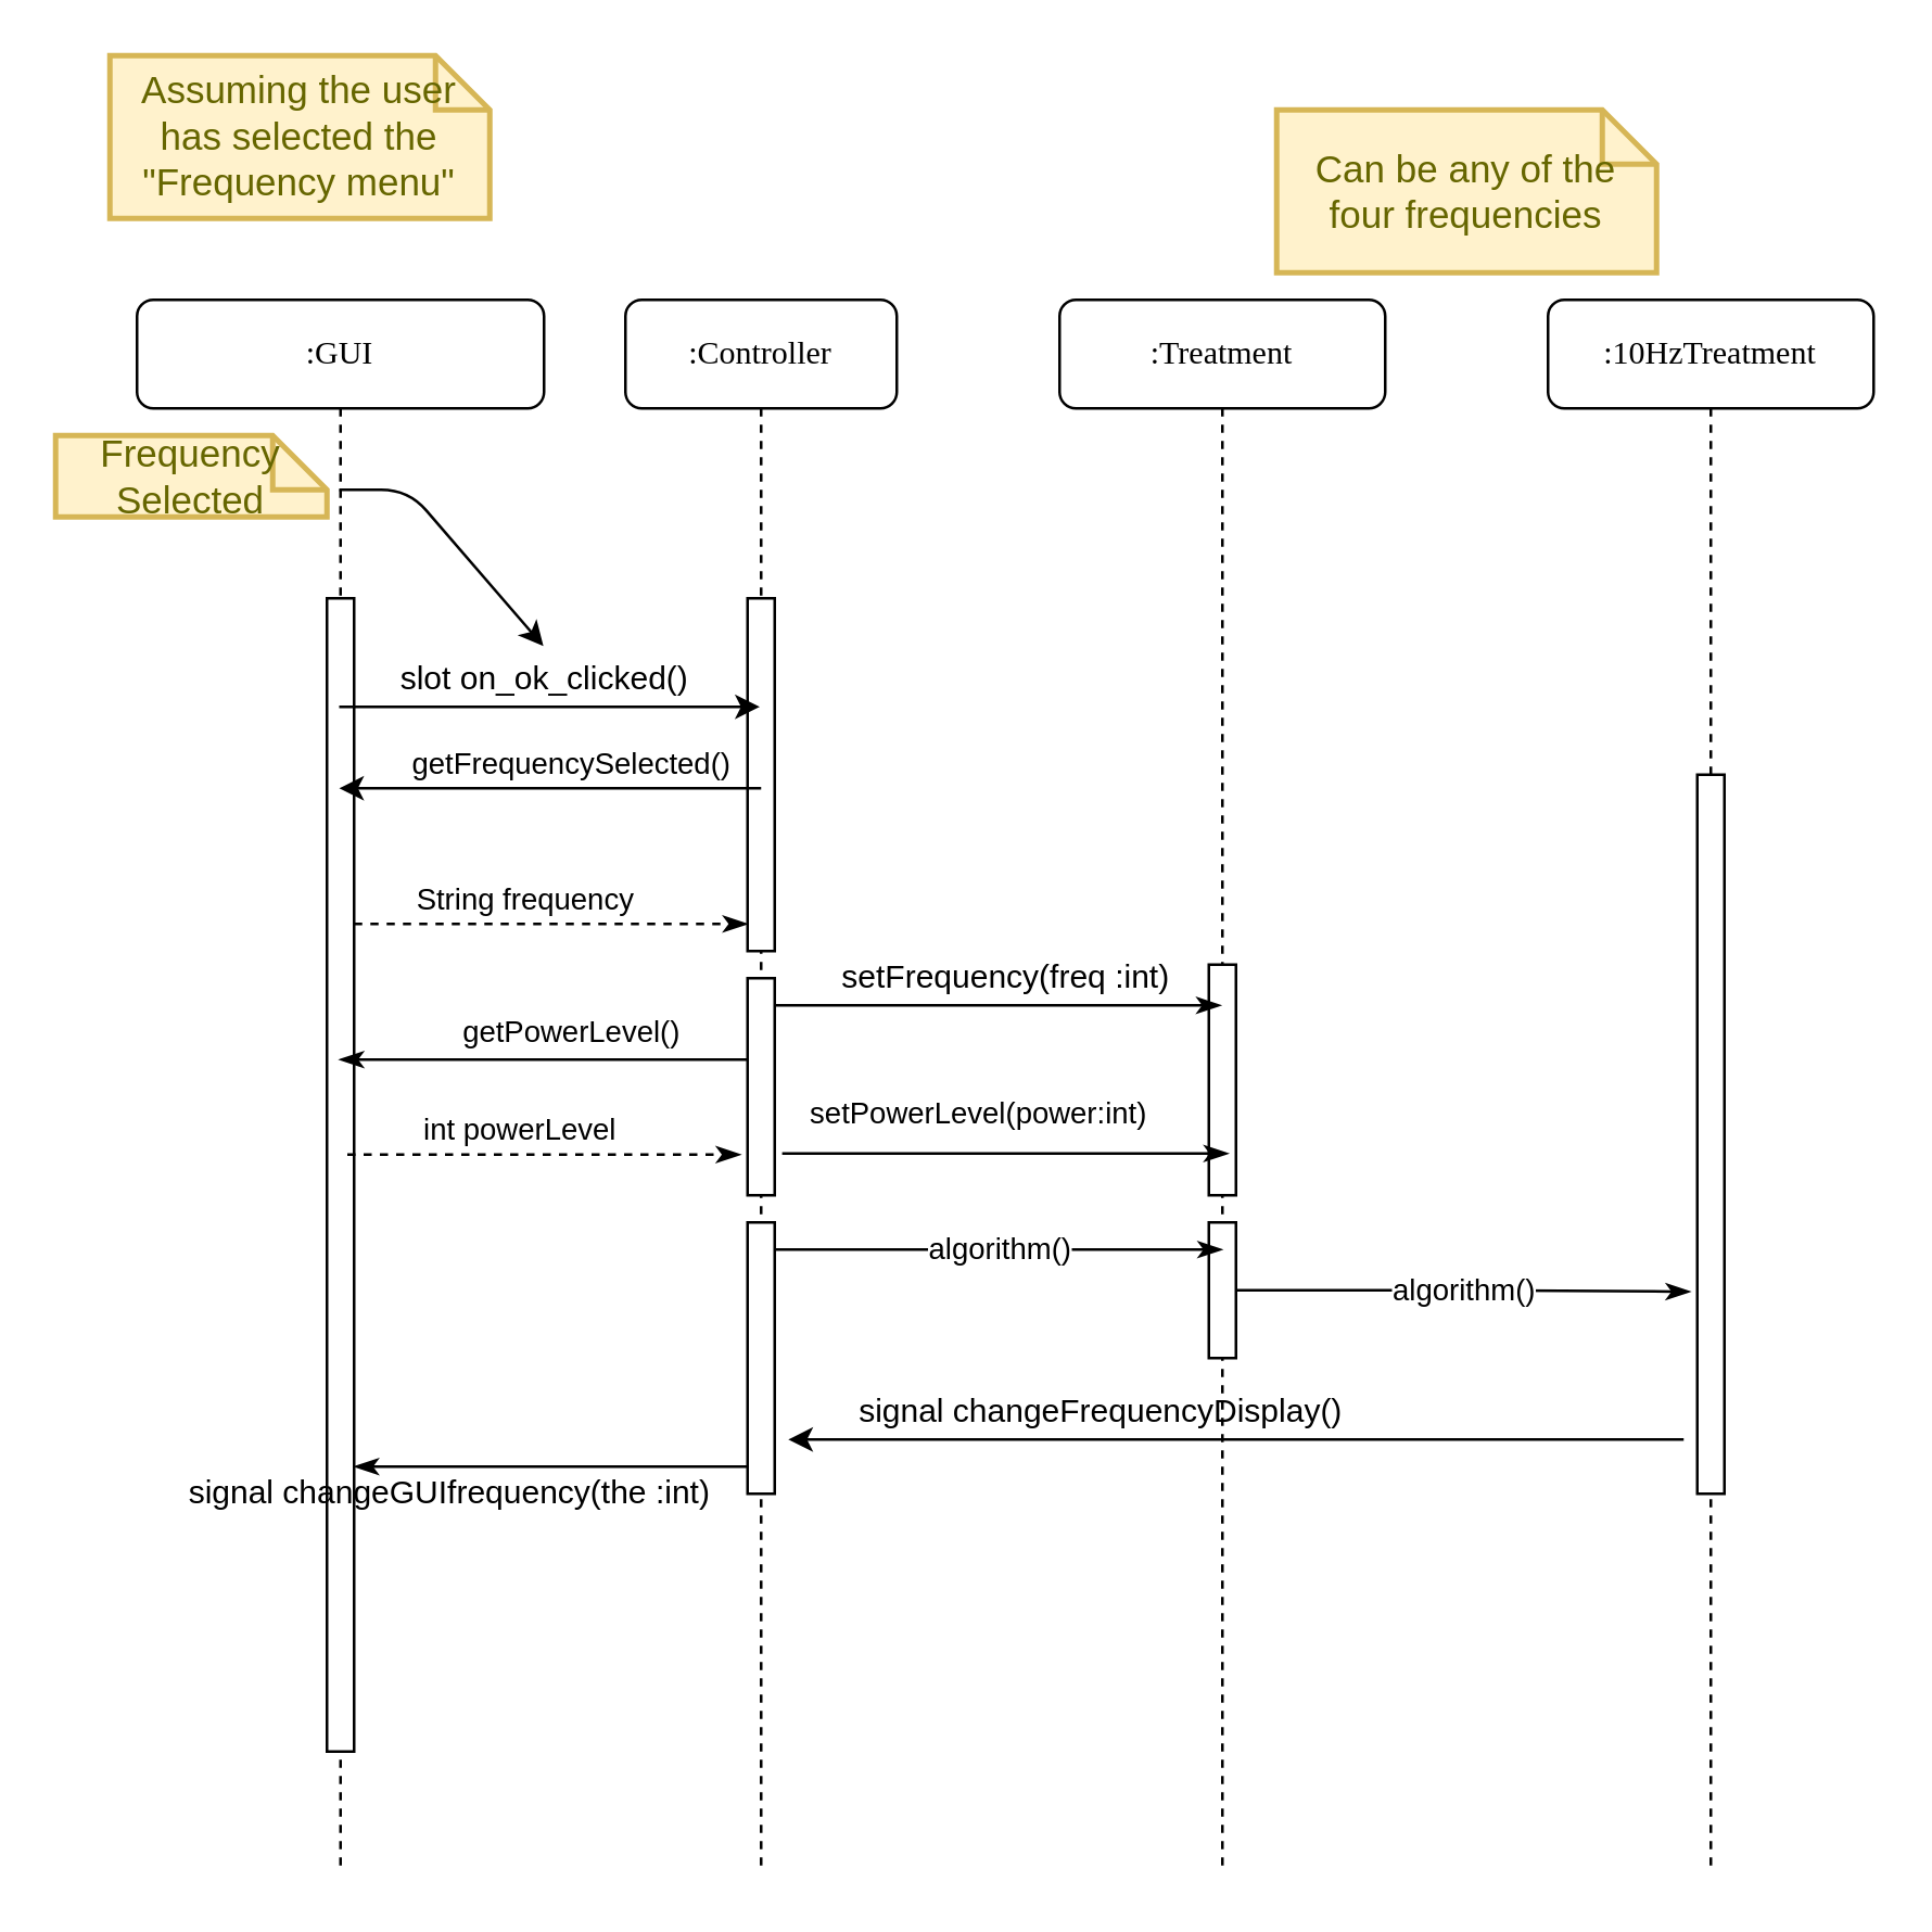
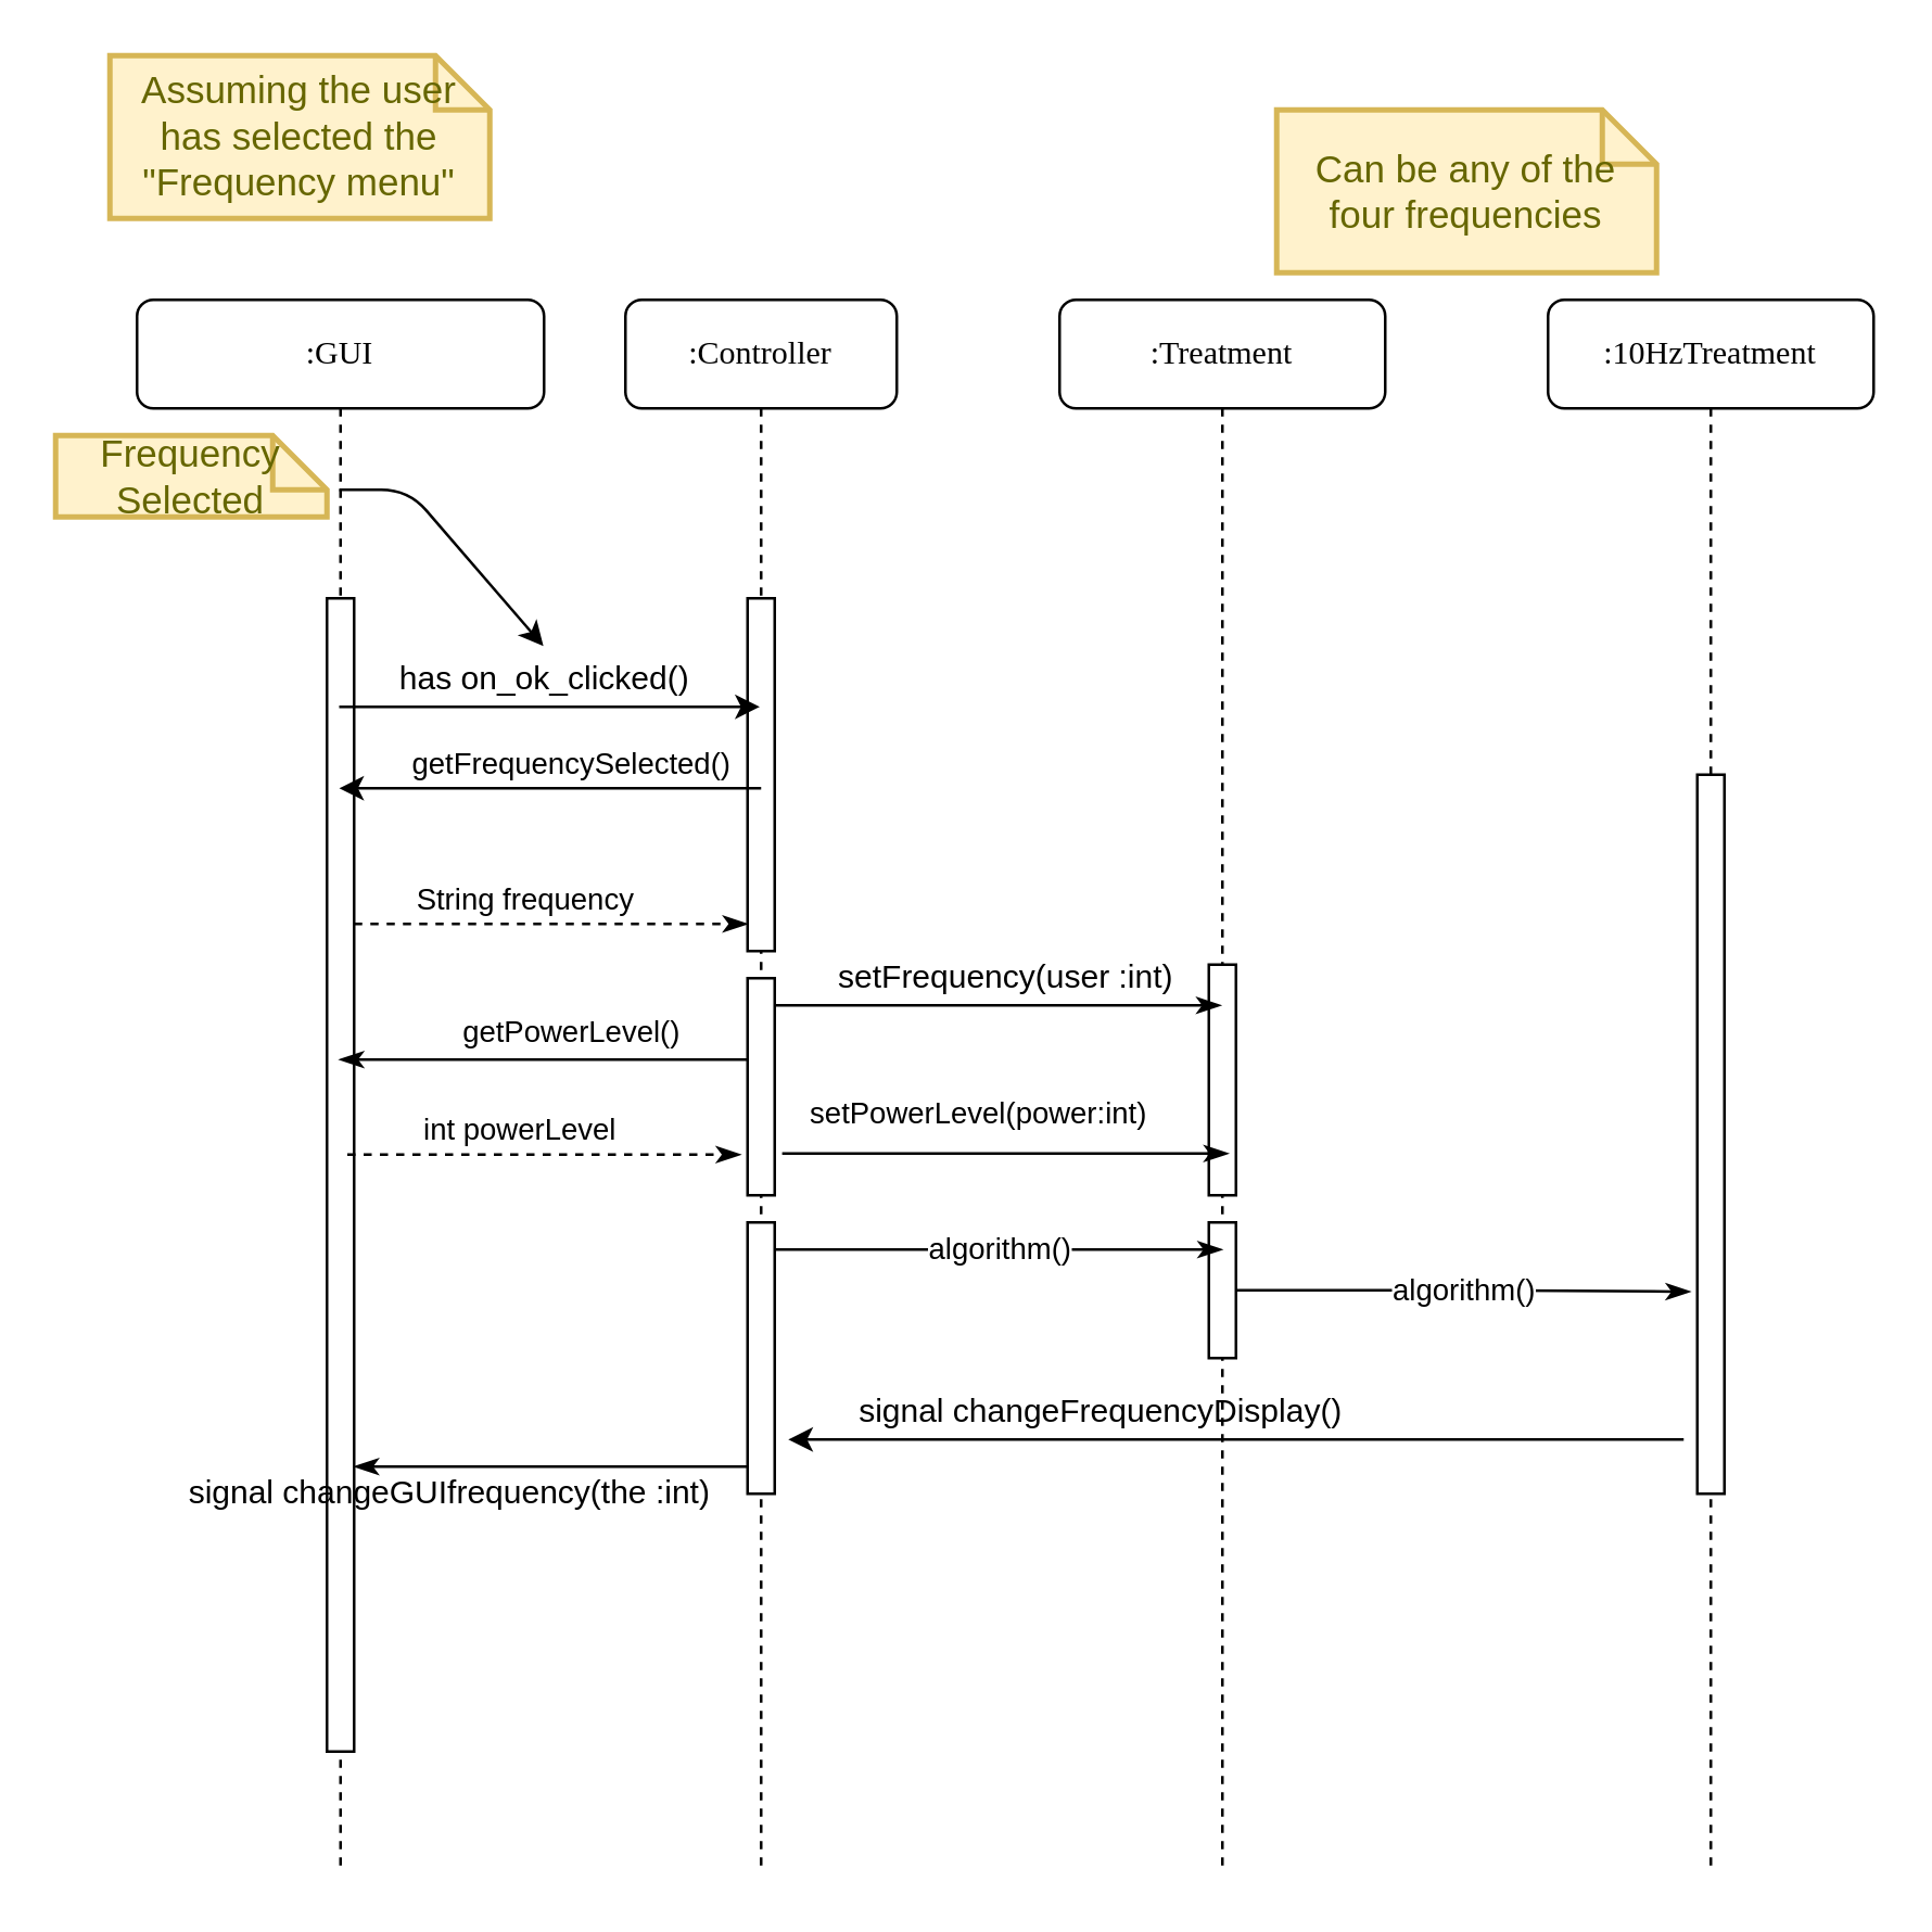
  <mxCell id="0" />
  <mxCell id="1" parent="0" />
  <mxCell id="2" value=":Controller" style="shape=umlLifeline;perimeter=lifelinePerimeter;whiteSpace=wrap;html=1;container=1;collapsible=0;recursiveResize=0;outlineConnect=0;rounded=1;shadow=0;comic=0;labelBackgroundColor=none;strokeWidth=1;fontFamily=Verdana;fontSize=12;align=center;" parent="1" vertex="1"><mxGeometry x="230" y="110" width="100" height="580" as="geometry" /></mxCell>
  <mxCell id="3" value="" style="html=1;points=[];perimeter=orthogonalPerimeter;rounded=0;shadow=0;comic=0;labelBackgroundColor=none;strokeWidth=1;fontFamily=Verdana;fontSize=12;align=center;" parent="2" vertex="1"><mxGeometry x="45" y="110" width="10" height="130" as="geometry" /></mxCell>
  <mxCell id="4" value="" style="html=1;points=[];perimeter=orthogonalPerimeter;rounded=0;shadow=0;comic=0;labelBackgroundColor=none;strokeWidth=1;fontFamily=Verdana;fontSize=12;align=center;" parent="2" vertex="1"><mxGeometry x="45" y="340" width="10" height="100" as="geometry" /></mxCell>
  <mxCell id="5" value="" style="html=1;points=[];perimeter=orthogonalPerimeter;rounded=0;shadow=0;comic=0;labelBackgroundColor=none;strokeWidth=1;fontFamily=Verdana;fontSize=12;align=center;" vertex="1" parent="2"><mxGeometry x="45" y="250" width="10" height="80" as="geometry" /></mxCell>
  <mxCell id="6" value=":10HzTreatment" style="shape=umlLifeline;perimeter=lifelinePerimeter;whiteSpace=wrap;html=1;container=1;collapsible=0;recursiveResize=0;outlineConnect=0;rounded=1;shadow=0;comic=0;labelBackgroundColor=none;strokeWidth=1;fontFamily=Verdana;fontSize=12;align=center;" parent="1" vertex="1"><mxGeometry x="570" y="110" width="120" height="580" as="geometry" /></mxCell>
  <mxCell id="7" value="" style="html=1;points=[];perimeter=orthogonalPerimeter;rounded=0;shadow=0;comic=0;labelBackgroundColor=none;strokeWidth=1;fontFamily=Verdana;fontSize=12;align=center;" parent="6" vertex="1"><mxGeometry x="55" y="175" width="10" height="265" as="geometry" /></mxCell>
  <mxCell id="8" value=":Treatment" style="shape=umlLifeline;perimeter=lifelinePerimeter;whiteSpace=wrap;html=1;container=1;collapsible=0;recursiveResize=0;outlineConnect=0;rounded=1;shadow=0;comic=0;labelBackgroundColor=none;strokeWidth=1;fontFamily=Verdana;fontSize=12;align=center;" parent="1" vertex="1"><mxGeometry x="390" y="110" width="120" height="580" as="geometry" /></mxCell>
  <mxCell id="9" value="" style="html=1;points=[];perimeter=orthogonalPerimeter;rounded=0;shadow=0;comic=0;labelBackgroundColor=none;strokeWidth=1;fontFamily=Verdana;fontSize=12;align=center;" parent="8" vertex="1"><mxGeometry x="55" y="245" width="10" height="85" as="geometry" /></mxCell>
  <mxCell id="10" value="" style="html=1;points=[];perimeter=orthogonalPerimeter;rounded=0;shadow=0;comic=0;labelBackgroundColor=none;strokeWidth=1;fontFamily=Verdana;fontSize=12;align=center;" vertex="1" parent="8"><mxGeometry x="55" y="340" width="10" height="50" as="geometry" /></mxCell>
  <mxCell id="11" value=":GUI" style="shape=umlLifeline;perimeter=lifelinePerimeter;whiteSpace=wrap;html=1;container=1;collapsible=0;recursiveResize=0;outlineConnect=0;rounded=1;shadow=0;comic=0;labelBackgroundColor=none;strokeWidth=1;fontFamily=Verdana;fontSize=12;align=center;" parent="1" vertex="1"><mxGeometry x="50" y="110" width="150" height="580" as="geometry" /></mxCell>
  <mxCell id="12" value="" style="html=1;points=[];perimeter=orthogonalPerimeter;rounded=0;shadow=0;comic=0;labelBackgroundColor=none;strokeWidth=1;fontFamily=Verdana;fontSize=12;align=center;" parent="11" vertex="1"><mxGeometry x="70" y="110" width="10" height="425" as="geometry" /></mxCell>
  <mxCell id="13" value="Assuming the user has selected the &quot;Frequency menu&quot;" style="shape=note;strokeWidth=2;fontSize=14;size=20;whiteSpace=wrap;html=1;fillColor=#fff2cc;strokeColor=#d6b656;fontColor=#666600;" parent="1" vertex="1"><mxGeometry x="40" y="20" width="140" height="60" as="geometry" /></mxCell>
- <mxCell id="14" value="slot on_ok_clicked()" style="text;html=1;align=center;verticalAlign=middle;resizable=0;points=[];autosize=1;" parent="1" vertex="1"><mxGeometry x="140" y="240" width="120" height="20" as="geometry" /></mxCell>
+ <mxCell id="14" value="has on_ok_clicked()" style="text;html=1;align=center;verticalAlign=middle;resizable=0;points=[];autosize=1;" parent="1" vertex="1"><mxGeometry x="140" y="240" width="120" height="20" as="geometry" /></mxCell>
  <mxCell id="15" value="" style="endArrow=classic;html=1;" parent="1" source="11" target="2" edge="1"><mxGeometry width="50" height="50" relative="1" as="geometry"><mxPoint x="130" y="280" as="sourcePoint" /><mxPoint x="180" y="230" as="targetPoint" /><Array as="points"><mxPoint x="220" y="260" /></Array></mxGeometry></mxCell>
  <mxCell id="16" value="" style="endArrow=classic;html=1;entryX=0.498;entryY=-0.119;entryDx=0;entryDy=0;entryPerimeter=0;" parent="1" source="11" target="14" edge="1"><mxGeometry width="50" height="50" relative="1" as="geometry"><mxPoint x="70" y="220" as="sourcePoint" /><mxPoint x="120" y="170" as="targetPoint" /><Array as="points"><mxPoint x="150" y="180" /></Array></mxGeometry></mxCell>
  <mxCell id="17" value="Frequency Selected" style="shape=note;strokeWidth=2;fontSize=14;size=20;whiteSpace=wrap;html=1;fillColor=#fff2cc;strokeColor=#d6b656;fontColor=#666600;" parent="1" vertex="1"><mxGeometry x="20" y="160" width="100" height="30" as="geometry" /></mxCell>
  <mxCell id="18" value="" style="endArrow=classic;html=1;" parent="1" target="11" edge="1"><mxGeometry width="50" height="50" relative="1" as="geometry"><mxPoint x="280" y="290" as="sourcePoint" /><mxPoint x="430" y="290" as="targetPoint" /></mxGeometry></mxCell>
  <mxCell id="19" value="getFrequencySelected()" style="edgeLabel;html=1;align=center;verticalAlign=middle;resizable=0;points=[];" vertex="1" connectable="0" parent="18"><mxGeometry x="-0.241" y="-3" relative="1" as="geometry"><mxPoint x="-11.14" y="-7" as="offset" /></mxGeometry></mxCell>
  <mxCell id="20" value="Can be any of the four frequencies" style="shape=note;strokeWidth=2;fontSize=14;size=20;whiteSpace=wrap;html=1;fillColor=#fff2cc;strokeColor=#d6b656;fontColor=#666600;" parent="1" vertex="1"><mxGeometry x="470" y="40" width="140" height="60" as="geometry" /></mxCell>
- <mxCell id="21" value="setFrequency(freq :int)" style="text;html=1;align=center;verticalAlign=middle;resizable=0;points=[];autosize=1;" parent="1" vertex="1"><mxGeometry x="300" y="350" width="140" height="20" as="geometry" /></mxCell>
+ <mxCell id="21" value="setFrequency(user :int)" style="text;html=1;align=center;verticalAlign=middle;resizable=0;points=[];autosize=1;" parent="1" vertex="1"><mxGeometry x="300" y="350" width="140" height="20" as="geometry" /></mxCell>
  <mxCell id="22" value="" style="endArrow=classic;html=1;" parent="1" edge="1"><mxGeometry width="50" height="50" relative="1" as="geometry"><mxPoint x="620" y="530" as="sourcePoint" /><mxPoint x="290" y="530" as="targetPoint" /></mxGeometry></mxCell>
  <mxCell id="23" value="signal changeFrequencyDisplay()" style="text;html=1;align=center;verticalAlign=middle;resizable=0;points=[];autosize=1;" parent="1" vertex="1"><mxGeometry x="310" y="510" width="190" height="20" as="geometry" /></mxCell>
  <mxCell id="24" value="signal changeGUIfrequency(the :int)" style="text;html=1;align=center;verticalAlign=middle;resizable=0;points=[];autosize=1;" parent="1" vertex="1"><mxGeometry x="50" y="540" width="230" height="20" as="geometry" /></mxCell>
  <mxCell id="25" value="" style="endArrow=classicThin;dashed=1;html=1;endFill=1;" edge="1" parent="1" source="12" target="3"><mxGeometry width="50" height="50" relative="1" as="geometry"><mxPoint x="380" y="370" as="sourcePoint" /><mxPoint x="280" y="320" as="targetPoint" /><Array as="points"><mxPoint x="200" y="340" /></Array></mxGeometry></mxCell>
  <mxCell id="26" value="String frequency" style="edgeLabel;html=1;align=center;verticalAlign=middle;resizable=0;points=[];" vertex="1" connectable="0" parent="25"><mxGeometry x="-0.236" y="1" relative="1" as="geometry"><mxPoint x="7.86" y="-9" as="offset" /></mxGeometry></mxCell>
  <mxCell id="27" style="edgeStyle=orthogonalEdgeStyle;rounded=0;orthogonalLoop=1;jettySize=auto;html=1;endArrow=classicThin;endFill=1;" edge="1" parent="1" source="5" target="8"><mxGeometry relative="1" as="geometry"><Array as="points"><mxPoint x="380" y="370" /><mxPoint x="380" y="370" /></Array></mxGeometry></mxCell>
  <mxCell id="28" value="getPowerLevel()" style="edgeStyle=orthogonalEdgeStyle;rounded=0;orthogonalLoop=1;jettySize=auto;html=1;endArrow=classicThin;endFill=1;" edge="1" parent="1" source="5" target="11"><mxGeometry x="-0.135" y="-10" relative="1" as="geometry"><Array as="points"><mxPoint x="240" y="390" /><mxPoint x="240" y="390" /></Array><mxPoint as="offset" /></mxGeometry></mxCell>
  <mxCell id="29" value="" style="endArrow=classicThin;dashed=1;html=1;endFill=1;" edge="1" parent="1"><mxGeometry width="50" height="50" relative="1" as="geometry"><mxPoint x="127.5" y="425" as="sourcePoint" /><mxPoint x="272.5" y="425" as="targetPoint" /><Array as="points"><mxPoint x="197.5" y="425" /></Array></mxGeometry></mxCell>
  <mxCell id="30" value="int powerLevel" style="edgeLabel;html=1;align=center;verticalAlign=middle;resizable=0;points=[];" vertex="1" connectable="0" parent="29"><mxGeometry x="-0.236" y="1" relative="1" as="geometry"><mxPoint x="7.86" y="-9" as="offset" /></mxGeometry></mxCell>
  <mxCell id="31" value="setPowerLevel(power:int)" style="edgeStyle=orthogonalEdgeStyle;rounded=0;orthogonalLoop=1;jettySize=auto;html=1;endArrow=classicThin;endFill=1;" edge="1" parent="1"><mxGeometry x="-0.122" y="15" relative="1" as="geometry"><mxPoint x="287.75" y="424.58" as="sourcePoint" /><mxPoint x="452.25" y="424.58" as="targetPoint" /><Array as="points"><mxPoint x="382.75" y="424.58" /><mxPoint x="382.75" y="424.58" /></Array><mxPoint as="offset" /></mxGeometry></mxCell>
  <mxCell id="32" value="algorithm()" style="edgeStyle=orthogonalEdgeStyle;rounded=0;orthogonalLoop=1;jettySize=auto;html=1;endArrow=classicThin;endFill=1;" edge="1" parent="1" source="4"><mxGeometry relative="1" as="geometry"><mxPoint x="450" y="460" as="targetPoint" /><Array as="points"><mxPoint x="360" y="460" /><mxPoint x="360" y="460" /></Array></mxGeometry></mxCell>
  <mxCell id="33" value="algorithm()" style="edgeStyle=orthogonalEdgeStyle;rounded=0;orthogonalLoop=1;jettySize=auto;html=1;entryX=-0.25;entryY=0.719;entryDx=0;entryDy=0;entryPerimeter=0;endArrow=classicThin;endFill=1;" edge="1" parent="1" source="10" target="7"><mxGeometry relative="1" as="geometry" /></mxCell>
  <mxCell id="34" style="edgeStyle=orthogonalEdgeStyle;rounded=0;orthogonalLoop=1;jettySize=auto;html=1;endArrow=classicThin;endFill=1;" edge="1" parent="1" source="4"><mxGeometry relative="1" as="geometry"><mxPoint x="130" y="540" as="targetPoint" /><Array as="points"><mxPoint x="130" y="540" /></Array></mxGeometry></mxCell>
